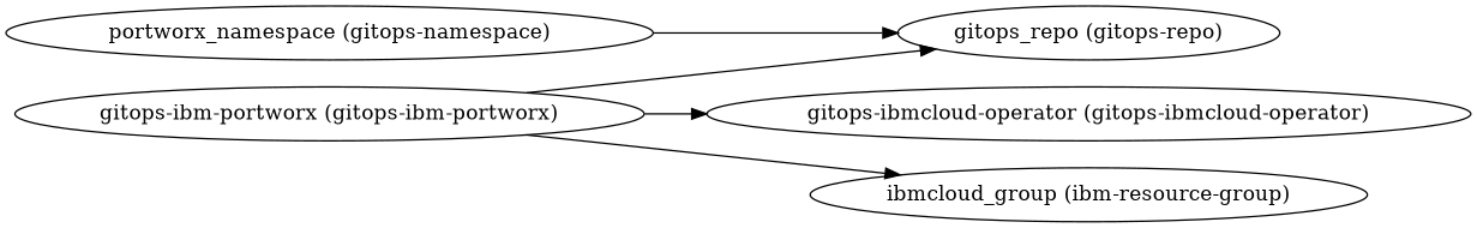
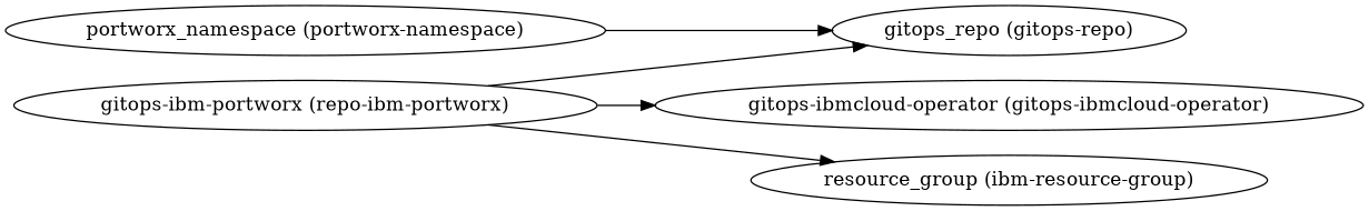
  digraph {
    rankdir=LR
-   "gitops-ibm-portworx (gitops-ibm-portworx)"
+   "gitops-ibm-portworx (gitops-ibm-portworx)" [label="gitops-ibm-portworx (repo-ibm-portworx)"]
    "gitops_repo (gitops-repo)"
    "gitops-ibmcloud-operator (gitops-ibmcloud-operator)"
-   "resource_group (ibm-resource-group)" [label="ibmcloud_group (ibm-resource-group)"]
-   "portworx_namespace (gitops-namespace)"
+   "resource_group (ibm-resource-group)"
+   "portworx_namespace (gitops-namespace)" [label="portworx_namespace (portworx-namespace)"]
    "gitops-ibm-portworx (gitops-ibm-portworx)" -> "gitops_repo (gitops-repo)"
    "gitops-ibm-portworx (gitops-ibm-portworx)" -> "gitops-ibmcloud-operator (gitops-ibmcloud-operator)"
    "gitops-ibm-portworx (gitops-ibm-portworx)" -> "resource_group (ibm-resource-group)"
    "portworx_namespace (gitops-namespace)" -> "gitops_repo (gitops-repo)"
  }
